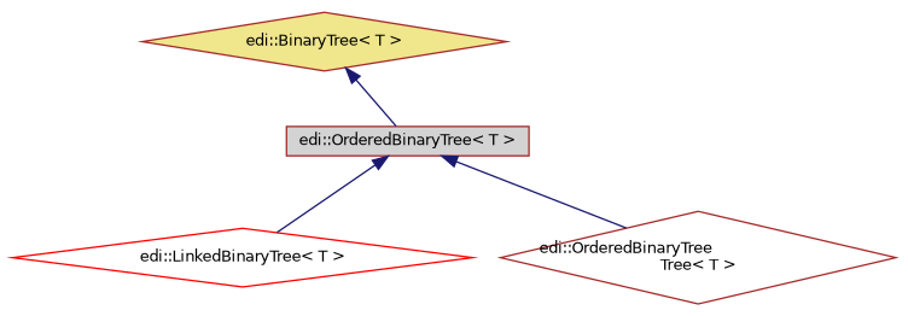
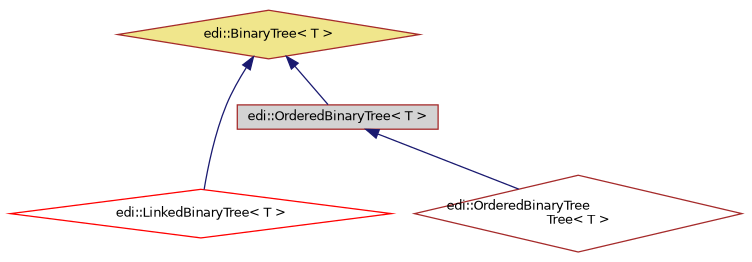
  digraph {
    node [color=brown fillcolor=white fontname=Helvetica fontsize=10 shape=diamond style=filled]
    edge [color=midnightblue dir=back fontname=Helvetica fontsize=10 labelfontname=Helvetica labelfontsize=10 style=solid]
    n1 [fillcolor=khaki fontcolor=black height=0.2 label="edi::BinaryTree\< T \>" width=0.4]
    n2 [color=red height=0.2 label="edi::LinkedBinaryTree\< T \>" width=0.4]
    n3 [fillcolor=lightgrey height=0.2 label="edi::OrderedBinaryTree\< T \>" shape=box width=0.4]
    n4 [height=0.2 label="edi::OrderedBinaryTree\lTree\< T \>" width=0.4]
-   n3 -> n2
+   n1 -> n2
    n1 -> n3
    n3 -> n4
  }
